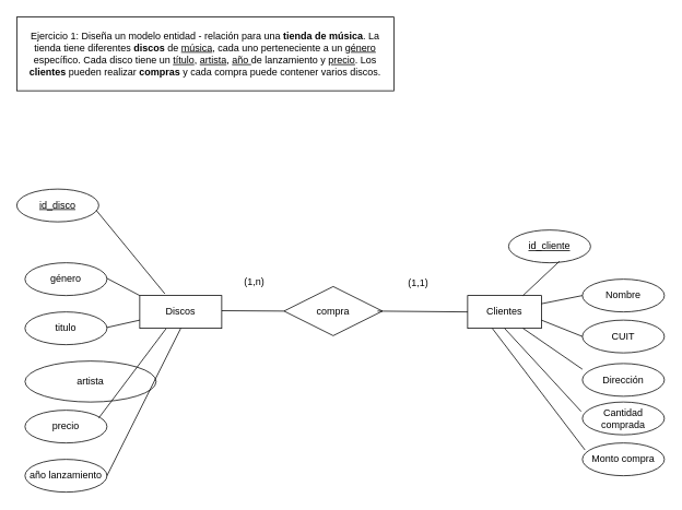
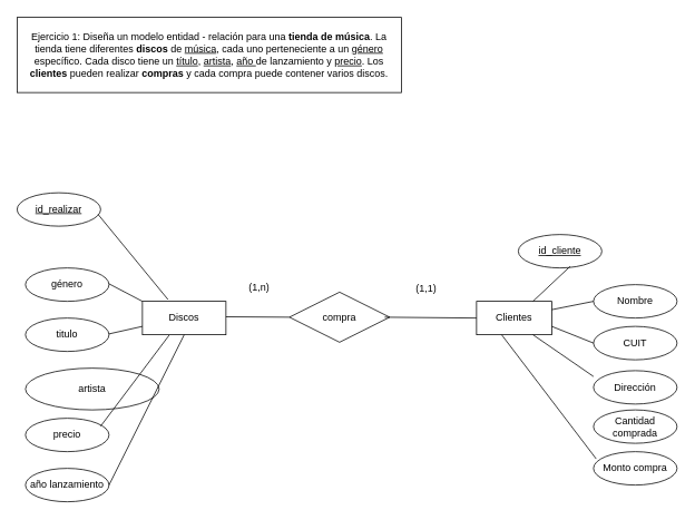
  <mxCell id="0" />
  <mxCell id="1" parent="0" />
  <mxCell id="2" value="Ejercicio 1: Diseña un modelo entidad - relación para una &lt;b&gt;tienda de música&lt;/b&gt;. La tienda tiene diferentes &lt;b&gt;discos &lt;/b&gt;de &lt;u&gt;música&lt;/u&gt;, cada uno perteneciente a un &lt;u&gt;género &lt;/u&gt;específico. Cada disco tiene un &lt;u&gt;título&lt;/u&gt;, &lt;u&gt;artista&lt;/u&gt;, &lt;u&gt;año &lt;/u&gt;de lanzamiento y &lt;u&gt;precio&lt;/u&gt;. Los &lt;b&gt;clientes &lt;/b&gt;pueden realizar &lt;b&gt;compras &lt;/b&gt;y cada compra puede contener varios discos." style="rounded=0;whiteSpace=wrap;html=1;labelBackgroundColor=none;" vertex="1" parent="1"><mxGeometry x="20" y="20" width="460" height="90" as="geometry" /></mxCell>
  <mxCell id="3" value="Discos" style="whiteSpace=wrap;html=1;align=center;labelBackgroundColor=none;" vertex="1" parent="1"><mxGeometry x="170" y="360" width="100" height="40" as="geometry" /></mxCell>
  <mxCell id="4" value="Clientes" style="whiteSpace=wrap;html=1;align=center;labelBackgroundColor=none;" vertex="1" parent="1"><mxGeometry x="570" y="360" width="90" height="40" as="geometry" /></mxCell>
- <mxCell id="5" value="id_disco" style="ellipse;whiteSpace=wrap;html=1;align=center;fontStyle=4;labelBackgroundColor=none;" vertex="1" parent="1"><mxGeometry x="20" y="230" width="100" height="40" as="geometry" /></mxCell>
+ <mxCell id="5" value="id_realizar" style="ellipse;whiteSpace=wrap;html=1;align=center;fontStyle=4;labelBackgroundColor=none;" vertex="1" parent="1"><mxGeometry x="20" y="230" width="100" height="40" as="geometry" /></mxCell>
  <mxCell id="6" value="id_cliente" style="ellipse;whiteSpace=wrap;html=1;align=center;fontStyle=4;labelBackgroundColor=none;" vertex="1" parent="1"><mxGeometry x="620" y="280" width="100" height="40" as="geometry" /></mxCell>
  <mxCell id="7" value="compra" style="shape=rhombus;perimeter=rhombusPerimeter;whiteSpace=wrap;html=1;align=center;labelBackgroundColor=none;" vertex="1" parent="1"><mxGeometry x="346" y="349" width="120" height="60" as="geometry" /></mxCell>
  <mxCell id="8" value="titulo" style="ellipse;whiteSpace=wrap;html=1;align=center;labelBackgroundColor=none;" vertex="1" parent="1"><mxGeometry x="30" y="380" width="100" height="40" as="geometry" /></mxCell>
  <mxCell id="9" value="artista" style="ellipse;whiteSpace=wrap;html=1;align=center;labelBackgroundColor=none;" vertex="1" parent="1"><mxGeometry x="30" y="440" width="160" height="50" as="geometry" /></mxCell>
  <mxCell id="10" value="año lanzamiento" style="ellipse;whiteSpace=wrap;html=1;align=center;labelBackgroundColor=none;" vertex="1" parent="1"><mxGeometry x="30" y="560" width="100" height="40" as="geometry" /></mxCell>
  <mxCell id="11" value="precio" style="ellipse;whiteSpace=wrap;html=1;align=center;labelBackgroundColor=none;" vertex="1" parent="1"><mxGeometry x="30" y="500" width="100" height="40" as="geometry" /></mxCell>
  <mxCell id="12" value="género" style="ellipse;whiteSpace=wrap;html=1;align=center;labelBackgroundColor=none;" vertex="1" parent="1"><mxGeometry x="30" y="320" width="100" height="40" as="geometry" /></mxCell>
  <mxCell id="13" value="" style="endArrow=none;html=1;rounded=0;exitX=1;exitY=0.5;exitDx=0;exitDy=0;entryX=0;entryY=0.5;entryDx=0;entryDy=0;labelBackgroundColor=none;fontColor=default;" edge="1" parent="1" target="4"><mxGeometry relative="1" as="geometry"><mxPoint x="460" y="379" as="sourcePoint" /><mxPoint x="540" y="378" as="targetPoint" /></mxGeometry></mxCell>
  <mxCell id="14" value="" style="endArrow=none;html=1;rounded=0;entryX=0;entryY=0.5;entryDx=0;entryDy=0;labelBackgroundColor=none;fontColor=default;" edge="1" parent="1" target="7"><mxGeometry relative="1" as="geometry"><mxPoint x="270" y="378.5" as="sourcePoint" /><mxPoint x="430" y="378.5" as="targetPoint" /></mxGeometry></mxCell>
  <mxCell id="15" value="(1,n)" style="text;html=1;strokeColor=none;fillColor=none;align=center;verticalAlign=middle;whiteSpace=wrap;rounded=0;labelBackgroundColor=none;" vertex="1" parent="1"><mxGeometry x="280" y="328" width="60" height="30" as="geometry" /></mxCell>
  <mxCell id="16" value="(1,1)" style="text;html=1;strokeColor=none;fillColor=none;align=center;verticalAlign=middle;whiteSpace=wrap;rounded=0;labelBackgroundColor=none;" vertex="1" parent="1"><mxGeometry x="480" y="330" width="60" height="30" as="geometry" /></mxCell>
  <mxCell id="17" value="CUIT" style="ellipse;whiteSpace=wrap;html=1;align=center;labelBackgroundColor=none;" vertex="1" parent="1"><mxGeometry x="710" y="390" width="100" height="40" as="geometry" /></mxCell>
  <mxCell id="18" value="Nombre" style="ellipse;whiteSpace=wrap;html=1;align=center;labelBackgroundColor=none;" vertex="1" parent="1"><mxGeometry x="710" y="340" width="100" height="40" as="geometry" /></mxCell>
  <mxCell id="19" value="Dirección" style="ellipse;whiteSpace=wrap;html=1;align=center;labelBackgroundColor=none;" vertex="1" parent="1"><mxGeometry x="710" y="443" width="100" height="40" as="geometry" /></mxCell>
  <mxCell id="20" value="Monto compra" style="ellipse;whiteSpace=wrap;html=1;align=center;labelBackgroundColor=none;" vertex="1" parent="1"><mxGeometry x="710" y="540" width="100" height="40" as="geometry" /></mxCell>
  <mxCell id="21" value="Cantidad comprada" style="ellipse;whiteSpace=wrap;html=1;align=center;labelBackgroundColor=none;" vertex="1" parent="1"><mxGeometry x="710" y="490" width="100" height="40" as="geometry" /></mxCell>
  <mxCell id="22" value="" style="endArrow=none;html=1;rounded=0;fontColor=default;entryX=0.336;entryY=-0.205;entryDx=0;entryDy=0;entryPerimeter=0;labelBackgroundColor=none;" edge="1" parent="1"><mxGeometry relative="1" as="geometry"><mxPoint x="117" y="256" as="sourcePoint" /><mxPoint x="200.6" y="357.8" as="targetPoint" /><Array as="points" /></mxGeometry></mxCell>
  <mxCell id="23" value="" style="endArrow=none;html=1;rounded=0;fontColor=default;entryX=0.5;entryY=1;entryDx=0;entryDy=0;labelBackgroundColor=none;" edge="1" parent="1" target="3"><mxGeometry relative="1" as="geometry"><mxPoint x="130" y="580" as="sourcePoint" /><mxPoint x="290" y="580" as="targetPoint" /></mxGeometry></mxCell>
  <mxCell id="24" value="" style="endArrow=none;html=1;rounded=0;fontColor=default;entryX=0.32;entryY=1.015;entryDx=0;entryDy=0;entryPerimeter=0;labelBackgroundColor=none;" edge="1" parent="1" target="3"><mxGeometry relative="1" as="geometry"><mxPoint x="120" y="509.5" as="sourcePoint" /><mxPoint x="280" y="509.5" as="targetPoint" /></mxGeometry></mxCell>
  <mxCell id="25" value="" style="endArrow=none;html=1;rounded=0;fontColor=default;entryX=0;entryY=0.75;entryDx=0;entryDy=0;labelBackgroundColor=none;" edge="1" parent="1" target="3"><mxGeometry relative="1" as="geometry"><mxPoint x="130" y="399" as="sourcePoint" /><mxPoint x="170" y="399" as="targetPoint" /></mxGeometry></mxCell>
  <mxCell id="26" value="" style="endArrow=none;html=1;rounded=0;fontColor=default;entryX=0;entryY=0;entryDx=0;entryDy=0;labelBackgroundColor=none;" edge="1" parent="1" target="3"><mxGeometry relative="1" as="geometry"><mxPoint x="130" y="339" as="sourcePoint" /><mxPoint x="290" y="339" as="targetPoint" /></mxGeometry></mxCell>
  <mxCell id="27" value="" style="endArrow=none;html=1;rounded=0;fontColor=default;entryX=0.032;entryY=0.215;entryDx=0;entryDy=0;entryPerimeter=0;labelBackgroundColor=none;" edge="1" parent="1" target="20"><mxGeometry relative="1" as="geometry"><mxPoint x="600" y="400" as="sourcePoint" /><mxPoint x="690" y="478" as="targetPoint" /></mxGeometry></mxCell>
- <mxCell id="28" value="" style="endArrow=none;html=1;rounded=0;fontColor=default;exitX=0.5;exitY=1;exitDx=0;exitDy=0;entryX=-0.016;entryY=0.285;entryDx=0;entryDy=0;entryPerimeter=0;labelBackgroundColor=none;" edge="1" parent="1" source="4" target="21"><mxGeometry relative="1" as="geometry"><mxPoint x="550" y="478" as="sourcePoint" /><mxPoint x="710" y="478" as="targetPoint" /></mxGeometry></mxCell>
  <mxCell id="29" value="" style="endArrow=none;html=1;rounded=0;fontColor=default;exitX=0.75;exitY=1;exitDx=0;exitDy=0;labelBackgroundColor=none;" edge="1" parent="1" source="4"><mxGeometry relative="1" as="geometry"><mxPoint x="510" y="399" as="sourcePoint" /><mxPoint x="710" y="450" as="targetPoint" /></mxGeometry></mxCell>
  <mxCell id="30" value="" style="endArrow=none;html=1;rounded=0;fontColor=default;entryX=0;entryY=0.5;entryDx=0;entryDy=0;labelBackgroundColor=none;" edge="1" parent="1" target="18"><mxGeometry relative="1" as="geometry"><mxPoint x="660" y="370" as="sourcePoint" /><mxPoint x="750" y="349" as="targetPoint" /></mxGeometry></mxCell>
  <mxCell id="31" value="" style="endArrow=none;html=1;rounded=0;fontColor=default;entryX=0;entryY=0.5;entryDx=0;entryDy=0;exitX=1;exitY=0.75;exitDx=0;exitDy=0;labelBackgroundColor=none;" edge="1" parent="1" source="4" target="17"><mxGeometry relative="1" as="geometry"><mxPoint x="580" y="390" as="sourcePoint" /><mxPoint x="740" y="390" as="targetPoint" /></mxGeometry></mxCell>
  <mxCell id="32" value="" style="endArrow=none;html=1;rounded=0;fontColor=default;entryX=0.62;entryY=0.955;entryDx=0;entryDy=0;entryPerimeter=0;exitX=0.75;exitY=0;exitDx=0;exitDy=0;labelBackgroundColor=none;" edge="1" parent="1" source="4" target="6"><mxGeometry relative="1" as="geometry"><mxPoint x="320" y="390" as="sourcePoint" /><mxPoint x="480" y="390" as="targetPoint" /></mxGeometry></mxCell>
